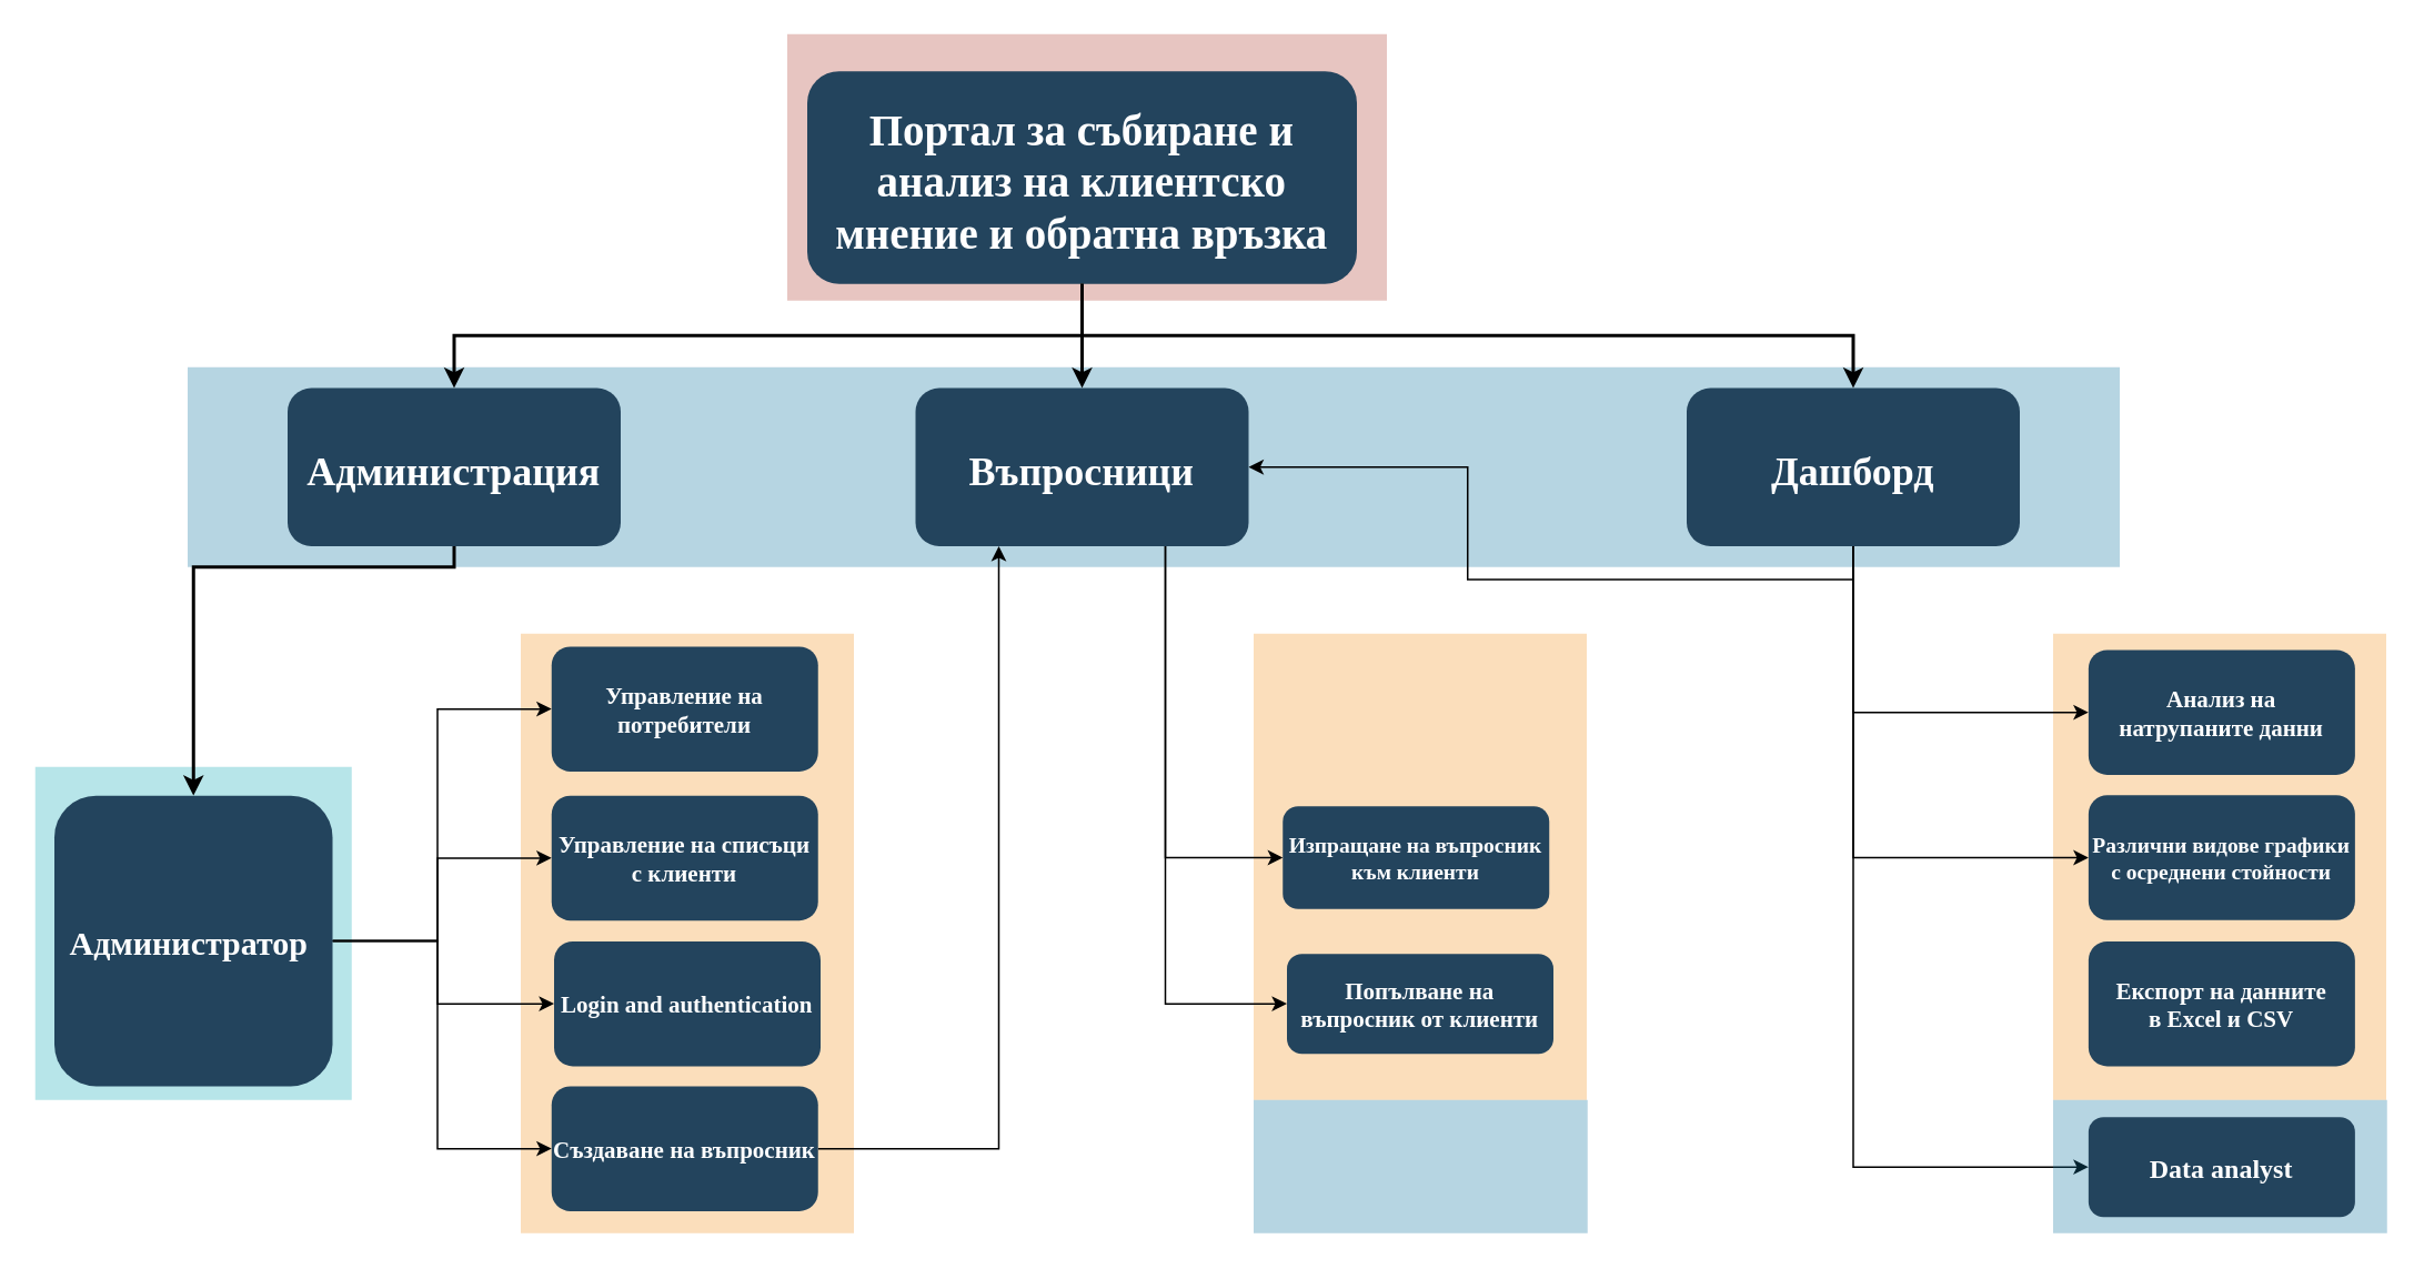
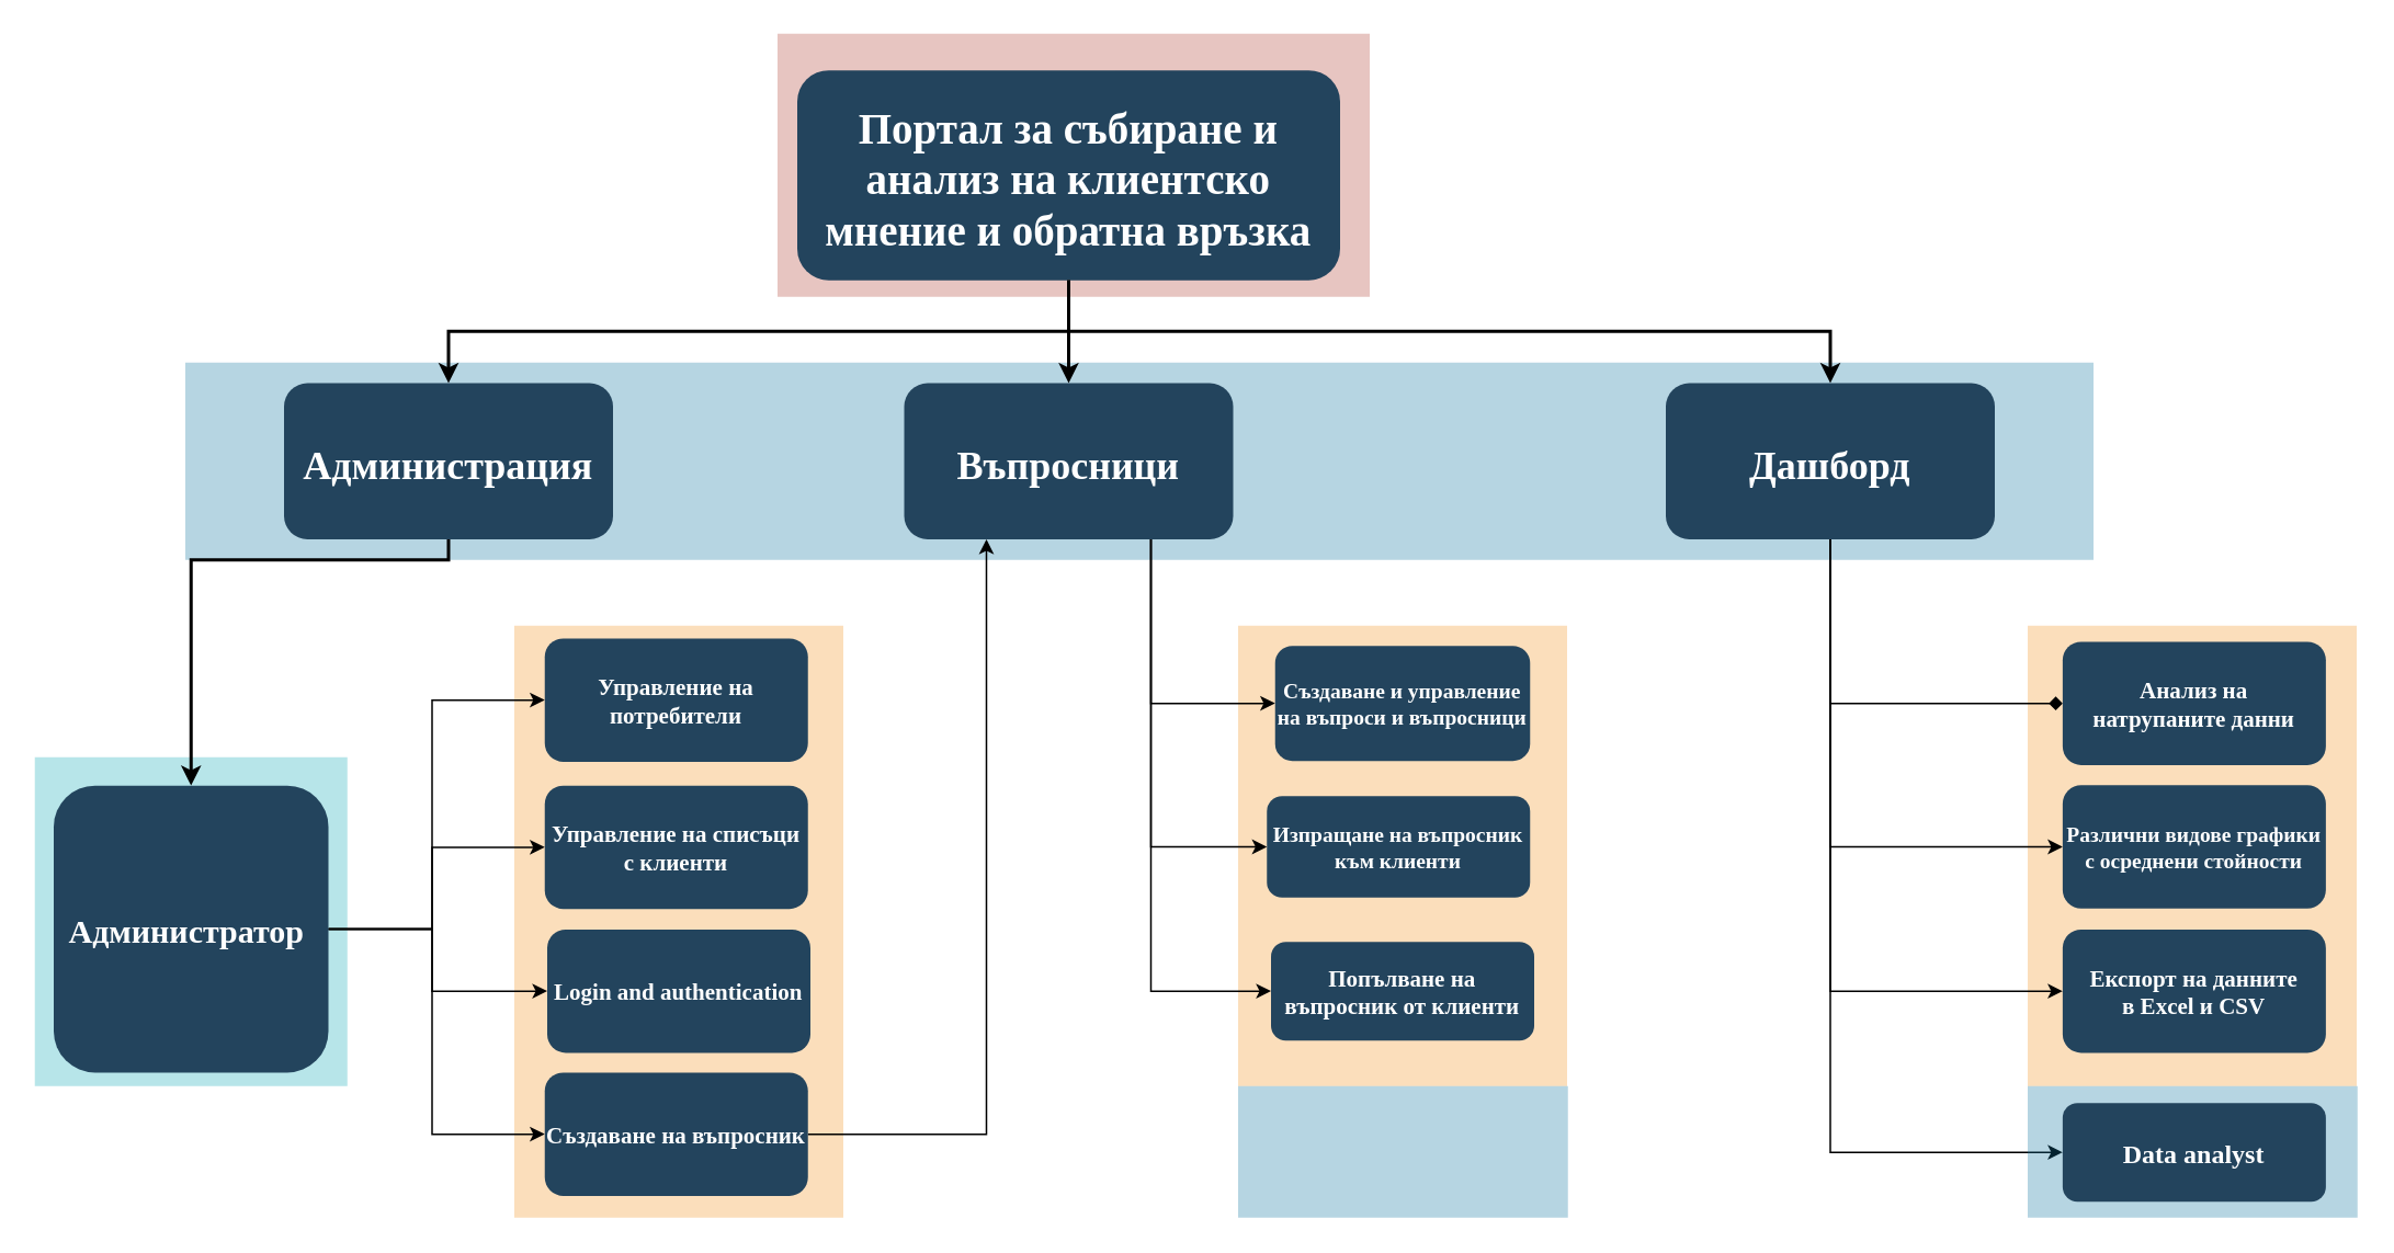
  <mxCell id="0" />
  <mxCell id="1" parent="0" />
  <mxCell id="2" value="" style="fillColor=#AE4132;strokeColor=none;opacity=30;" parent="1" vertex="1"><mxGeometry x="472" y="20" width="360" height="160" as="geometry" /></mxCell>
  <mxCell id="3" value="" style="fillColor=#10739E;strokeColor=none;opacity=30;" parent="1" vertex="1"><mxGeometry x="112" y="220" width="1160" height="120" as="geometry" /></mxCell>
  <mxCell id="4" value="" style="fillColor=#F2931E;strokeColor=none;opacity=30;" parent="1" vertex="1"><mxGeometry x="1232" y="380" width="200" height="280" as="geometry" /></mxCell>
  <mxCell id="5" value="" style="fillColor=#F2931E;strokeColor=none;opacity=30;" parent="1" vertex="1"><mxGeometry x="312" y="380" width="200" height="360" as="geometry" /></mxCell>
  <mxCell id="6" value="" style="fillColor=#F2931E;strokeColor=none;opacity=30;" parent="1" vertex="1"><mxGeometry x="752" y="380" width="200" height="280" as="geometry" /></mxCell>
  <mxCell id="7" value="" style="fillColor=#10739E;strokeColor=none;opacity=30;" parent="1" vertex="1"><mxGeometry x="752" y="660" width="200.5" height="80" as="geometry" /></mxCell>
  <mxCell id="8" value="" style="fillColor=#12AAB5;strokeColor=none;opacity=30;" parent="1" vertex="1"><mxGeometry x="20.5" y="460" width="190" height="200" as="geometry" /></mxCell>
  <mxCell id="9" value="Портал за събиране и &#10;анализ на клиентско &#10;мнение и обратна връзка" style="rounded=1;fillColor=#23445D;gradientColor=none;strokeColor=none;fontColor=#FFFFFF;fontStyle=1;fontFamily=Times New Roman;fontSize=26;flipV=0;" parent="1" vertex="1"><mxGeometry x="484" y="42.25" width="330" height="127.75" as="geometry" /></mxCell>
  <mxCell id="10" value="" style="edgeStyle=elbowEdgeStyle;elbow=vertical;strokeWidth=2;rounded=0;entryX=0.5;entryY=0;entryDx=0;entryDy=0;" parent="1" source="9" target="15" edge="1"><mxGeometry x="337" y="215.5" width="100" height="100" as="geometry"><mxPoint x="329" y="215.5" as="sourcePoint" /><mxPoint x="1449" y="235.5" as="targetPoint" /></mxGeometry></mxCell>
- <mxCell id="11" style="edgeStyle=orthogonalEdgeStyle;rounded=0;orthogonalLoop=1;jettySize=auto;html=1;exitX=0.5;exitY=1;exitDx=0;exitDy=0;entryX=0;entryY=0.5;entryDx=0;entryDy=0;fontFamily=Times New Roman;fontSize=16;" edge="1" parent="1" source="15" target="34"><mxGeometry relative="1" as="geometry" /></mxCell>
+ <mxCell id="11" style="edgeStyle=orthogonalEdgeStyle;rounded=0;orthogonalLoop=1;jettySize=auto;html=1;exitX=0.5;exitY=1;exitDx=0;exitDy=0;entryX=0;entryY=0.5;entryDx=0;entryDy=0;fontFamily=Times New Roman;fontSize=16;endArrow=diamond;" edge="1" parent="1" source="15" target="34"><mxGeometry relative="1" as="geometry" /></mxCell>
  <mxCell id="12" style="edgeStyle=orthogonalEdgeStyle;rounded=0;orthogonalLoop=1;jettySize=auto;html=1;exitX=0.5;exitY=1;exitDx=0;exitDy=0;entryX=0;entryY=0.5;entryDx=0;entryDy=0;fontFamily=Times New Roman;fontSize=16;" edge="1" parent="1" source="15" target="35"><mxGeometry relative="1" as="geometry" /></mxCell>
- <mxCell id="13" style="edgeStyle=orthogonalEdgeStyle;rounded=0;orthogonalLoop=1;jettySize=auto;html=1;exitX=0.5;exitY=1;exitDx=0;exitDy=0;fontFamily=Times New Roman;fontSize=16;" edge="1" parent="1" source="15" target="19"><mxGeometry relative="1" as="geometry" /></mxCell>
+ <mxCell id="13" style="edgeStyle=orthogonalEdgeStyle;rounded=0;orthogonalLoop=1;jettySize=auto;html=1;exitX=0.5;exitY=1;exitDx=0;exitDy=0;entryX=0;entryY=0.5;entryDx=0;entryDy=0;fontFamily=Times New Roman;fontSize=16;" edge="1" parent="1" source="15" target="36"><mxGeometry relative="1" as="geometry" /></mxCell>
  <mxCell id="14" style="edgeStyle=orthogonalEdgeStyle;rounded=0;orthogonalLoop=1;jettySize=auto;html=1;exitX=0.5;exitY=1;exitDx=0;exitDy=0;entryX=0;entryY=0.5;entryDx=0;entryDy=0;fontFamily=Times New Roman;fontSize=16;" edge="1" parent="1" source="15" target="41"><mxGeometry relative="1" as="geometry" /></mxCell>
  <mxCell id="15" value="Дашборд" style="rounded=1;fillColor=#23445D;gradientColor=none;strokeColor=none;fontColor=#FFFFFF;fontStyle=1;fontFamily=Times New Roman;fontSize=24;" parent="1" vertex="1"><mxGeometry x="1012" y="232.5" width="200" height="95" as="geometry" /></mxCell>
+ <mxCell id="16" style="edgeStyle=orthogonalEdgeStyle;rounded=0;orthogonalLoop=1;jettySize=auto;html=1;exitX=0.75;exitY=1;exitDx=0;exitDy=0;entryX=0;entryY=0.5;entryDx=0;entryDy=0;fontFamily=Times New Roman;fontSize=24;" edge="1" parent="1" source="19" target="31"><mxGeometry relative="1" as="geometry" /></mxCell>
  <mxCell id="17" style="edgeStyle=orthogonalEdgeStyle;rounded=0;orthogonalLoop=1;jettySize=auto;html=1;exitX=0.75;exitY=1;exitDx=0;exitDy=0;entryX=0;entryY=0.5;entryDx=0;entryDy=0;fontFamily=Times New Roman;fontSize=24;" edge="1" parent="1" source="19" target="32"><mxGeometry relative="1" as="geometry" /></mxCell>
  <mxCell id="18" style="edgeStyle=orthogonalEdgeStyle;rounded=0;orthogonalLoop=1;jettySize=auto;html=1;exitX=0.75;exitY=1;exitDx=0;exitDy=0;entryX=0;entryY=0.5;entryDx=0;entryDy=0;fontFamily=Times New Roman;fontSize=24;" edge="1" parent="1" source="19" target="33"><mxGeometry relative="1" as="geometry" /></mxCell>
  <mxCell id="19" value="Въпросници" style="rounded=1;fillColor=#23445D;gradientColor=none;strokeColor=none;fontColor=#FFFFFF;fontStyle=1;fontFamily=Times New Roman;fontSize=24;" parent="1" vertex="1"><mxGeometry x="549" y="232.5" width="200" height="95" as="geometry" /></mxCell>
  <mxCell id="20" value="Администрация" style="rounded=1;fillColor=#23445D;gradientColor=none;strokeColor=none;fontColor=#FFFFFF;fontStyle=1;fontFamily=Times New Roman;fontSize=24;" parent="1" vertex="1"><mxGeometry x="172" y="232.5" width="200" height="95" as="geometry" /></mxCell>
  <mxCell id="21" style="edgeStyle=orthogonalEdgeStyle;rounded=0;orthogonalLoop=1;jettySize=auto;html=1;exitX=1;exitY=0.5;exitDx=0;exitDy=0;entryX=0;entryY=0.5;entryDx=0;entryDy=0;fontFamily=Times New Roman;fontSize=24;" edge="1" parent="1" source="25" target="27"><mxGeometry relative="1" as="geometry"><Array as="points"><mxPoint x="262" y="565" /><mxPoint x="262" y="515" /></Array></mxGeometry></mxCell>
  <mxCell id="22" style="edgeStyle=orthogonalEdgeStyle;rounded=0;orthogonalLoop=1;jettySize=auto;html=1;exitX=1;exitY=0.5;exitDx=0;exitDy=0;entryX=0;entryY=0.5;entryDx=0;entryDy=0;fontFamily=Times New Roman;fontSize=24;" edge="1" parent="1" source="25" target="28"><mxGeometry relative="1" as="geometry"><Array as="points"><mxPoint x="262" y="565" /><mxPoint x="262" y="602" /></Array></mxGeometry></mxCell>
  <mxCell id="23" style="edgeStyle=orthogonalEdgeStyle;rounded=0;orthogonalLoop=1;jettySize=auto;html=1;exitX=1;exitY=0.5;exitDx=0;exitDy=0;entryX=0;entryY=0.5;entryDx=0;entryDy=0;fontFamily=Times New Roman;fontSize=24;" edge="1" parent="1" source="25" target="30"><mxGeometry relative="1" as="geometry"><Array as="points"><mxPoint x="262" y="565" /><mxPoint x="262" y="689" /></Array></mxGeometry></mxCell>
  <mxCell id="24" style="edgeStyle=orthogonalEdgeStyle;rounded=0;orthogonalLoop=1;jettySize=auto;html=1;exitX=1;exitY=0.5;exitDx=0;exitDy=0;entryX=0;entryY=0.5;entryDx=0;entryDy=0;fontFamily=Times New Roman;fontSize=24;" edge="1" parent="1" source="25" target="26"><mxGeometry relative="1" as="geometry"><Array as="points"><mxPoint x="262" y="565" /><mxPoint x="262" y="425" /></Array></mxGeometry></mxCell>
  <mxCell id="25" value="Администратор " style="rounded=1;fillColor=#23445D;gradientColor=none;strokeColor=none;fontColor=#FFFFFF;fontStyle=1;fontFamily=Times New Roman;fontSize=20;" parent="1" vertex="1"><mxGeometry x="32" y="477.25" width="167" height="174.5" as="geometry" /></mxCell>
  <mxCell id="26" value="Управление на &#10;потребители" style="rounded=1;fillColor=#23445D;gradientColor=none;strokeColor=none;fontColor=#FFFFFF;fontStyle=1;fontFamily=Times New Roman;fontSize=14" parent="1" vertex="1"><mxGeometry x="330.5" y="387.75" width="160" height="75" as="geometry" /></mxCell>
  <mxCell id="27" value="Управление на списъци &#10;с клиенти" style="rounded=1;fillColor=#23445D;gradientColor=none;strokeColor=none;fontColor=#FFFFFF;fontStyle=1;fontFamily=Times New Roman;fontSize=14" parent="1" vertex="1"><mxGeometry x="330.5" y="477.25" width="160" height="75" as="geometry" /></mxCell>
  <mxCell id="28" value="Login and authentication" style="rounded=1;fillColor=#23445D;gradientColor=none;strokeColor=none;fontColor=#FFFFFF;fontStyle=1;fontFamily=Times New Roman;fontSize=14" parent="1" vertex="1"><mxGeometry x="332" y="564.75" width="160" height="75" as="geometry" /></mxCell>
  <mxCell id="29" style="edgeStyle=orthogonalEdgeStyle;rounded=0;orthogonalLoop=1;jettySize=auto;html=1;exitX=1;exitY=0.5;exitDx=0;exitDy=0;entryX=0.25;entryY=1;entryDx=0;entryDy=0;fontFamily=Times New Roman;fontSize=24;" edge="1" parent="1" source="30" target="19"><mxGeometry relative="1" as="geometry" /></mxCell>
  <mxCell id="30" value="Създаване на въпросник" style="rounded=1;fillColor=#23445D;gradientColor=none;strokeColor=none;fontColor=#FFFFFF;fontStyle=1;fontFamily=Times New Roman;fontSize=14" parent="1" vertex="1"><mxGeometry x="330.5" y="651.75" width="160" height="75" as="geometry" /></mxCell>
+ <mxCell id="31" value="Създаване и управление &#10;на въпроси и въпросници" style="rounded=1;fillColor=#23445D;gradientColor=none;strokeColor=none;fontColor=#FFFFFF;fontStyle=1;fontFamily=Times New Roman;fontSize=13;" parent="1" vertex="1"><mxGeometry x="774.5" y="392.25" width="155" height="70" as="geometry" /></mxCell>
  <mxCell id="32" value="Изпращане на въпросник &#10;към клиенти" style="rounded=1;fillColor=#23445D;gradientColor=none;strokeColor=none;fontColor=#FFFFFF;fontStyle=1;fontFamily=Times New Roman;fontSize=13;" parent="1" vertex="1"><mxGeometry x="769.5" y="483.62" width="160" height="61.75" as="geometry" /></mxCell>
  <mxCell id="33" value="Попълване на &#10;въпросник от клиенти" style="rounded=1;fillColor=#23445D;gradientColor=none;strokeColor=none;fontColor=#FFFFFF;fontStyle=1;fontFamily=Times New Roman;fontSize=14" parent="1" vertex="1"><mxGeometry x="772" y="572.25" width="160" height="60" as="geometry" /></mxCell>
  <mxCell id="34" value="Анализ на &#10;натрупаните данни" style="rounded=1;fillColor=#23445D;gradientColor=none;strokeColor=none;fontColor=#FFFFFF;fontStyle=1;fontFamily=Times New Roman;fontSize=14" parent="1" vertex="1"><mxGeometry x="1253.25" y="389.75" width="160" height="75" as="geometry" /></mxCell>
  <mxCell id="35" value="Различни видове графики &#10;с осреднени стойности" style="rounded=1;fillColor=#23445D;gradientColor=none;strokeColor=none;fontColor=#FFFFFF;fontStyle=1;fontFamily=Times New Roman;fontSize=13;" parent="1" vertex="1"><mxGeometry x="1253.25" y="476.99" width="160" height="75" as="geometry" /></mxCell>
  <mxCell id="36" value="Експорт на данните &#10;в Excel и CSV" style="rounded=1;fillColor=#23445D;gradientColor=none;strokeColor=none;fontColor=#FFFFFF;fontStyle=1;fontFamily=Times New Roman;fontSize=14" parent="1" vertex="1"><mxGeometry x="1253.25" y="564.75" width="160" height="75" as="geometry" /></mxCell>
  <mxCell id="37" value="" style="edgeStyle=elbowEdgeStyle;elbow=vertical;strokeWidth=2;rounded=0" parent="1" source="9" target="19" edge="1"><mxGeometry x="347" y="225.5" width="100" height="100" as="geometry"><mxPoint x="854" y="175.5" as="sourcePoint" /><mxPoint x="1459" y="245.5" as="targetPoint" /></mxGeometry></mxCell>
  <mxCell id="38" value="" style="edgeStyle=elbowEdgeStyle;elbow=vertical;strokeWidth=2;rounded=0" parent="1" source="9" target="20" edge="1"><mxGeometry x="-23" y="135.5" width="100" height="100" as="geometry"><mxPoint x="-31" y="135.5" as="sourcePoint" /><mxPoint x="69" y="35.5" as="targetPoint" /></mxGeometry></mxCell>
  <mxCell id="39" value="" style="edgeStyle=elbowEdgeStyle;elbow=vertical;strokeWidth=2;rounded=0;exitX=0.5;exitY=1;exitDx=0;exitDy=0;entryX=0.5;entryY=0;entryDx=0;entryDy=0;" parent="1" source="20" target="25" edge="1"><mxGeometry x="-23" y="135.5" width="100" height="100" as="geometry"><mxPoint x="-31" y="135.5" as="sourcePoint" /><mxPoint x="69" y="35.5" as="targetPoint" /><Array as="points"><mxPoint x="162" y="340" /></Array></mxGeometry></mxCell>
  <mxCell id="40" value="" style="fillColor=#10739E;strokeColor=none;opacity=30;" vertex="1" parent="1"><mxGeometry x="1232" y="660" width="200.5" height="80" as="geometry" /></mxCell>
  <mxCell id="41" value="Data analyst" style="rounded=1;fillColor=#23445D;gradientColor=none;strokeColor=none;fontColor=#FFFFFF;fontStyle=1;fontFamily=Times New Roman;fontSize=16;" vertex="1" parent="1"><mxGeometry x="1253.25" y="670.25" width="160" height="60" as="geometry" /></mxCell>
